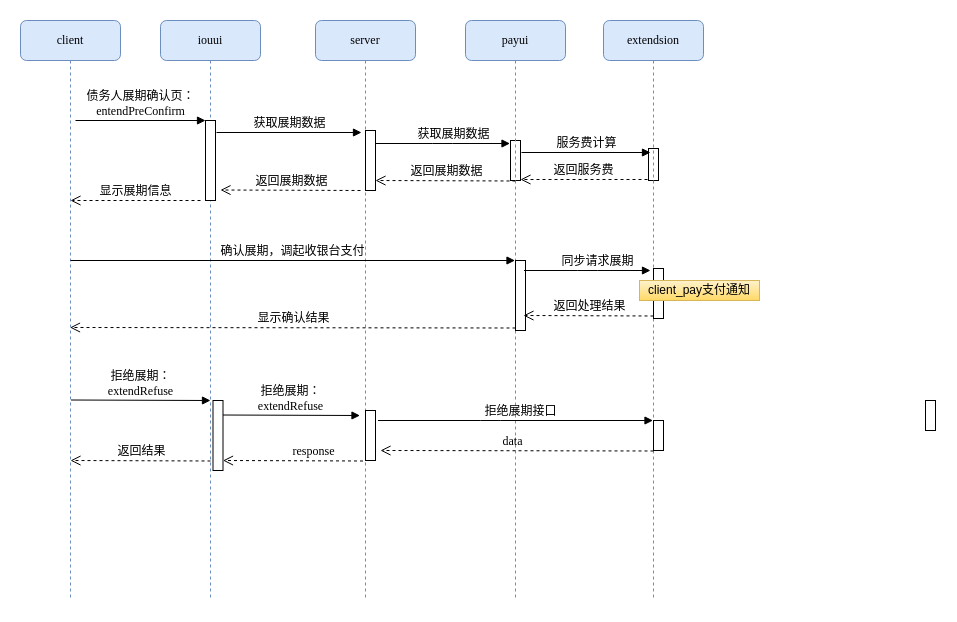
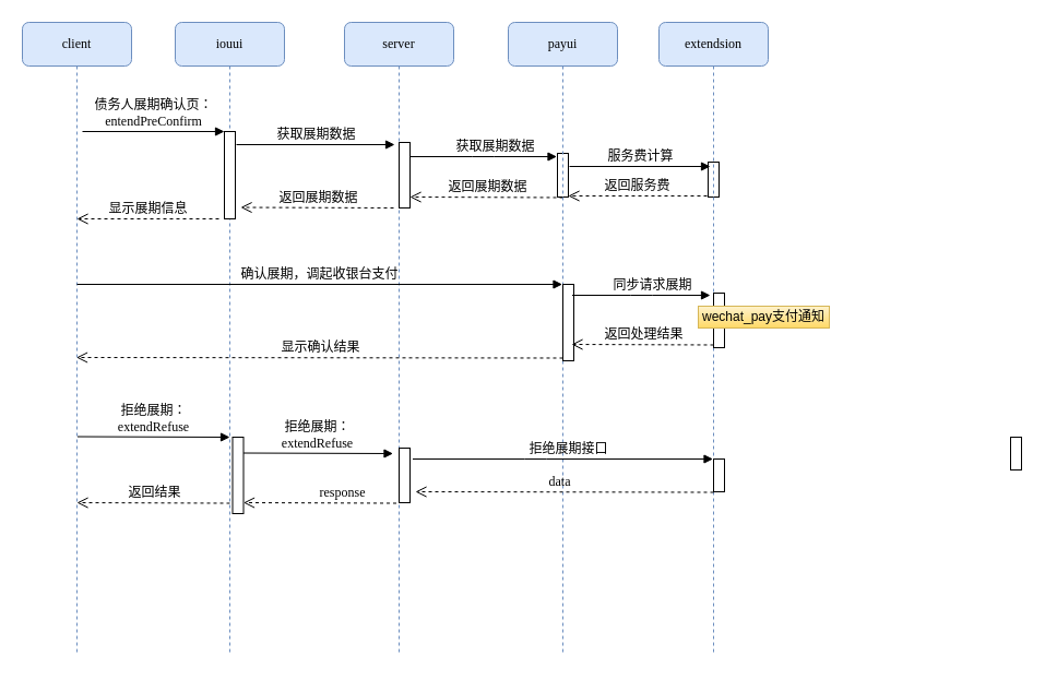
  <mxCell id="0" />
  <mxCell id="1" parent="0" />
  <mxCell id="2" value="iouui" style="shape=umlLifeline;perimeter=lifelinePerimeter;whiteSpace=wrap;html=1;container=1;collapsible=0;recursiveResize=0;outlineConnect=0;rounded=1;shadow=0;comic=0;labelBackgroundColor=none;strokeWidth=1;fontFamily=Verdana;fontSize=12;align=center;fillColor=#dae8fc;strokeColor=#6c8ebf;" parent="1" vertex="1"><mxGeometry x="160" y="20" width="100" height="580" as="geometry" /></mxCell>
  <mxCell id="3" value="" style="html=1;points=[];perimeter=orthogonalPerimeter;rounded=0;shadow=0;comic=0;labelBackgroundColor=none;strokeWidth=1;fontFamily=Verdana;fontSize=12;align=center;" parent="2" vertex="1"><mxGeometry x="45" y="100" width="10" height="80" as="geometry" /></mxCell>
  <mxCell id="4" value="server" style="shape=umlLifeline;perimeter=lifelinePerimeter;whiteSpace=wrap;html=1;container=1;collapsible=0;recursiveResize=0;outlineConnect=0;rounded=1;shadow=0;comic=0;labelBackgroundColor=none;strokeWidth=1;fontFamily=Verdana;fontSize=12;align=center;fillColor=#dae8fc;strokeColor=#6c8ebf;" parent="1" vertex="1"><mxGeometry x="315" y="20" width="100" height="580" as="geometry" /></mxCell>
  <mxCell id="5" value="" style="html=1;points=[];perimeter=orthogonalPerimeter;rounded=0;shadow=0;comic=0;labelBackgroundColor=none;strokeWidth=1;fontFamily=Verdana;fontSize=12;align=center;" parent="4" vertex="1"><mxGeometry x="50" y="110" width="10" height="60" as="geometry" /></mxCell>
  <mxCell id="6" value="" style="html=1;points=[];perimeter=orthogonalPerimeter;rounded=0;shadow=0;comic=0;labelBackgroundColor=none;strokeWidth=1;fontFamily=Verdana;fontSize=12;align=center;" vertex="1" parent="4"><mxGeometry x="50" y="390" width="10" height="50" as="geometry" /></mxCell>
  <mxCell id="7" value="client" style="shape=umlLifeline;perimeter=lifelinePerimeter;whiteSpace=wrap;html=1;container=1;collapsible=0;recursiveResize=0;outlineConnect=0;rounded=1;shadow=0;comic=0;labelBackgroundColor=none;strokeWidth=1;fontFamily=Verdana;fontSize=12;align=center;fillColor=#dae8fc;strokeColor=#6c8ebf;" parent="1" vertex="1"><mxGeometry x="20" y="20" width="100" height="580" as="geometry" /></mxCell>
  <mxCell id="8" value="" style="html=1;points=[];perimeter=orthogonalPerimeter;rounded=0;shadow=0;comic=0;labelBackgroundColor=none;strokeWidth=1;fontFamily=Verdana;fontSize=12;align=center;" parent="1" vertex="1"><mxGeometry x="648" y="148" width="10" height="32" as="geometry" /></mxCell>
  <mxCell id="9" value="服务费计算" style="html=1;verticalAlign=bottom;endArrow=block;labelBackgroundColor=none;fontFamily=Verdana;fontSize=12;edgeStyle=elbowEdgeStyle;elbow=vertical;" parent="1" edge="1"><mxGeometry relative="1" as="geometry"><mxPoint x="521" y="152" as="sourcePoint" /><mxPoint x="650" y="152" as="targetPoint" /></mxGeometry></mxCell>
  <mxCell id="10" value="返回服务费" style="html=1;verticalAlign=bottom;endArrow=open;dashed=1;endSize=8;labelBackgroundColor=none;fontFamily=Verdana;fontSize=12;edgeStyle=elbowEdgeStyle;elbow=vertical;" parent="1" edge="1"><mxGeometry relative="1" as="geometry"><mxPoint x="520" y="179" as="targetPoint" /><Array as="points"><mxPoint x="592" y="179" /><mxPoint x="622" y="179" /></Array><mxPoint x="647" y="179" as="sourcePoint" /></mxGeometry></mxCell>
  <mxCell id="11" value="" style="html=1;points=[];perimeter=orthogonalPerimeter;rounded=0;shadow=0;comic=0;labelBackgroundColor=none;strokeColor=#000000;strokeWidth=1;fillColor=#FFFFFF;fontFamily=Verdana;fontSize=12;fontColor=#000000;align=center;" parent="1" vertex="1"><mxGeometry x="925" y="400" width="10" height="30" as="geometry" /></mxCell>
  <mxCell id="12" value="债务人展期确认页：&lt;br&gt;entendPreConfirm" style="html=1;verticalAlign=bottom;endArrow=block;entryX=0;entryY=0;labelBackgroundColor=none;fontFamily=Verdana;fontSize=12;edgeStyle=elbowEdgeStyle;elbow=vertical;" parent="1" target="3" edge="1"><mxGeometry relative="1" as="geometry"><mxPoint x="75" y="120" as="sourcePoint" /></mxGeometry></mxCell>
  <mxCell id="13" value="获取展期数据" style="html=1;verticalAlign=bottom;endArrow=block;entryX=0;entryY=0;labelBackgroundColor=none;fontFamily=Verdana;fontSize=12;edgeStyle=elbowEdgeStyle;elbow=vertical;" parent="1" edge="1"><mxGeometry relative="1" as="geometry"><mxPoint x="216" y="132" as="sourcePoint" /><mxPoint x="361" y="132" as="targetPoint" /></mxGeometry></mxCell>
  <mxCell id="14" value="显示展期信息" style="html=1;verticalAlign=bottom;endArrow=open;dashed=1;endSize=8;labelBackgroundColor=none;fontFamily=Verdana;fontSize=12;edgeStyle=elbowEdgeStyle;elbow=vertical;" edge="1" parent="1"><mxGeometry relative="1" as="geometry"><mxPoint x="70" y="200" as="targetPoint" /><Array as="points"><mxPoint x="145" y="200" /><mxPoint x="175" y="200" /></Array><mxPoint x="200" y="200" as="sourcePoint" /></mxGeometry></mxCell>
  <mxCell id="15" value="返回展期数据" style="html=1;verticalAlign=bottom;endArrow=open;dashed=1;endSize=8;labelBackgroundColor=none;fontFamily=Verdana;fontSize=12;edgeStyle=elbowEdgeStyle;elbow=vertical;" edge="1" parent="1"><mxGeometry relative="1" as="geometry"><mxPoint x="220" y="189.5" as="targetPoint" /><Array as="points"><mxPoint x="295" y="189.5" /><mxPoint x="325" y="189.5" /></Array><mxPoint x="360" y="190" as="sourcePoint" /></mxGeometry></mxCell>
  <mxCell id="16" value="extendsion" style="shape=umlLifeline;perimeter=lifelinePerimeter;whiteSpace=wrap;html=1;container=1;collapsible=0;recursiveResize=0;outlineConnect=0;rounded=1;shadow=0;comic=0;labelBackgroundColor=none;strokeWidth=1;fontFamily=Verdana;fontSize=12;align=center;fillColor=#dae8fc;strokeColor=#6c8ebf;" parent="1" vertex="1"><mxGeometry x="603" y="20" width="100" height="580" as="geometry" /></mxCell>
  <mxCell id="17" value="" style="html=1;points=[];perimeter=orthogonalPerimeter;rounded=0;shadow=0;comic=0;labelBackgroundColor=none;strokeWidth=1;fontFamily=Verdana;fontSize=12;align=center;" vertex="1" parent="16"><mxGeometry x="50" y="248" width="10" height="50" as="geometry" /></mxCell>
  <mxCell id="18" value="" style="html=1;points=[];perimeter=orthogonalPerimeter;rounded=0;shadow=0;comic=0;labelBackgroundColor=none;strokeWidth=1;fontFamily=Verdana;fontSize=12;align=center;" vertex="1" parent="16"><mxGeometry x="50" y="400" width="10" height="30" as="geometry" /></mxCell>
  <mxCell id="19" value="获取展期数据" style="html=1;verticalAlign=bottom;endArrow=block;labelBackgroundColor=none;fontFamily=Verdana;fontSize=12;edgeStyle=elbowEdgeStyle;elbow=vertical;" edge="1" parent="1"><mxGeometry x="0.154" relative="1" as="geometry"><mxPoint x="375" y="143" as="sourcePoint" /><Array as="points" /><mxPoint x="509.5" y="143" as="targetPoint" /><mxPoint as="offset" /></mxGeometry></mxCell>
  <mxCell id="20" value="返回展期数据" style="html=1;verticalAlign=bottom;endArrow=open;dashed=1;endSize=8;labelBackgroundColor=none;fontFamily=Verdana;fontSize=12;edgeStyle=elbowEdgeStyle;elbow=vertical;" edge="1" parent="1"><mxGeometry relative="1" as="geometry"><mxPoint x="375" y="180" as="targetPoint" /><Array as="points" /><mxPoint x="515" y="180.5" as="sourcePoint" /></mxGeometry></mxCell>
  <mxCell id="21" value="" style="html=1;points=[];perimeter=orthogonalPerimeter;rounded=0;shadow=0;comic=0;labelBackgroundColor=none;strokeWidth=1;fontFamily=Verdana;fontSize=12;align=center;" vertex="1" parent="1"><mxGeometry x="510" y="140" width="10" height="40" as="geometry" /></mxCell>
  <mxCell id="22" value="确认展期，调起收银台支付" style="html=1;verticalAlign=bottom;endArrow=block;labelBackgroundColor=none;fontFamily=Verdana;fontSize=12;edgeStyle=elbowEdgeStyle;elbow=vertical;" edge="1" parent="1" target="23"><mxGeometry relative="1" as="geometry"><mxPoint x="70" y="260" as="sourcePoint" /><mxPoint x="510" y="260" as="targetPoint" /></mxGeometry></mxCell>
  <mxCell id="23" value="payui" style="shape=umlLifeline;perimeter=lifelinePerimeter;whiteSpace=wrap;html=1;container=1;collapsible=0;recursiveResize=0;outlineConnect=0;rounded=1;shadow=0;comic=0;labelBackgroundColor=none;strokeWidth=1;fontFamily=Verdana;fontSize=12;align=center;fillColor=#dae8fc;strokeColor=#6c8ebf;" vertex="1" parent="1"><mxGeometry x="465" y="20" width="100" height="580" as="geometry" /></mxCell>
  <mxCell id="24" value="" style="html=1;points=[];perimeter=orthogonalPerimeter;rounded=0;shadow=0;comic=0;labelBackgroundColor=none;strokeWidth=1;fontFamily=Verdana;fontSize=12;align=center;" parent="23" vertex="1"><mxGeometry x="50" y="240" width="10" height="70" as="geometry" /></mxCell>
  <mxCell id="25" value="显示确认结果" style="html=1;verticalAlign=bottom;endArrow=open;dashed=1;endSize=8;labelBackgroundColor=none;fontFamily=Verdana;fontSize=12;edgeStyle=elbowEdgeStyle;elbow=vertical;" edge="1" parent="1"><mxGeometry relative="1" as="geometry"><mxPoint x="69.5" y="327" as="targetPoint" /><Array as="points"><mxPoint x="450" y="327" /><mxPoint x="480" y="327" /></Array><mxPoint x="515" y="327.5" as="sourcePoint" /></mxGeometry></mxCell>
  <mxCell id="26" value="同步请求展期" style="html=1;verticalAlign=bottom;endArrow=block;labelBackgroundColor=none;fontFamily=Verdana;fontSize=12;edgeStyle=elbowEdgeStyle;elbow=vertical;" edge="1" parent="1"><mxGeometry x="0.154" relative="1" as="geometry"><mxPoint x="523.5" y="270" as="sourcePoint" /><Array as="points" /><mxPoint x="650" y="270" as="targetPoint" /><mxPoint as="offset" /></mxGeometry></mxCell>
  <mxCell id="27" value="返回处理结果" style="html=1;verticalAlign=bottom;endArrow=open;dashed=1;endSize=8;labelBackgroundColor=none;fontFamily=Verdana;fontSize=12;edgeStyle=elbowEdgeStyle;elbow=vertical;" edge="1" parent="1"><mxGeometry relative="1" as="geometry"><mxPoint x="523" y="315" as="targetPoint" /><Array as="points" /><mxPoint x="653" y="315.5" as="sourcePoint" /></mxGeometry></mxCell>
- <mxCell id="28" value="client_pay支付通知" style="rounded=0;whiteSpace=wrap;html=1;gradientColor=#ffd966;fillColor=#fff2cc;strokeColor=#d6b656;" vertex="1" parent="1"><mxGeometry x="639" y="280" width="120" height="20" as="geometry" /></mxCell>
+ <mxCell id="28" value="wechat_pay支付通知" style="rounded=0;whiteSpace=wrap;html=1;gradientColor=#ffd966;fillColor=#fff2cc;strokeColor=#d6b656;" vertex="1" parent="1"><mxGeometry x="639" y="280" width="120" height="20" as="geometry" /></mxCell>
  <mxCell id="29" value="拒绝展期：&lt;br&gt;extendRefuse" style="html=1;verticalAlign=bottom;endArrow=block;labelBackgroundColor=none;fontFamily=Verdana;fontSize=12;edgeStyle=elbowEdgeStyle;elbow=vertical;" edge="1" parent="1"><mxGeometry relative="1" as="geometry"><mxPoint x="70.5" y="399.5" as="sourcePoint" /><mxPoint x="210" y="400" as="targetPoint" /></mxGeometry></mxCell>
  <mxCell id="30" value="拒绝展期：&lt;br&gt;extendRefuse" style="html=1;verticalAlign=bottom;endArrow=block;labelBackgroundColor=none;fontFamily=Verdana;fontSize=12;edgeStyle=elbowEdgeStyle;elbow=vertical;" edge="1" parent="1"><mxGeometry relative="1" as="geometry"><mxPoint x="220" y="414.5" as="sourcePoint" /><mxPoint x="359.5" y="415" as="targetPoint" /></mxGeometry></mxCell>
  <mxCell id="31" value="" style="html=1;points=[];perimeter=orthogonalPerimeter;rounded=0;shadow=0;comic=0;labelBackgroundColor=none;strokeWidth=1;fontFamily=Verdana;fontSize=12;align=center;" vertex="1" parent="1"><mxGeometry x="212.5" y="400" width="10" height="70" as="geometry" /></mxCell>
  <mxCell id="32" value="返回结果" style="html=1;verticalAlign=bottom;endArrow=open;dashed=1;endSize=8;labelBackgroundColor=none;fontFamily=Verdana;fontSize=12;edgeStyle=elbowEdgeStyle;elbow=vertical;" edge="1" parent="1"><mxGeometry relative="1" as="geometry"><mxPoint x="70" y="460" as="targetPoint" /><Array as="points"><mxPoint x="145" y="460" /><mxPoint x="175" y="460" /></Array><mxPoint x="210" y="460.5" as="sourcePoint" /></mxGeometry></mxCell>
  <mxCell id="33" value="response" style="html=1;verticalAlign=bottom;endArrow=open;dashed=1;endSize=8;labelBackgroundColor=none;fontFamily=Verdana;fontSize=12;edgeStyle=elbowEdgeStyle;elbow=vertical;" edge="1" parent="1"><mxGeometry x="-0.281" relative="1" as="geometry"><mxPoint x="222.5" y="460" as="targetPoint" /><Array as="points"><mxPoint x="297.5" y="460" /><mxPoint x="327.5" y="460" /></Array><mxPoint x="362.5" y="460.5" as="sourcePoint" /><mxPoint x="1" as="offset" /></mxGeometry></mxCell>
  <mxCell id="34" value="拒绝展期接口" style="html=1;verticalAlign=bottom;endArrow=block;labelBackgroundColor=none;fontFamily=Verdana;fontSize=12;edgeStyle=elbowEdgeStyle;elbow=vertical;" edge="1" parent="1" target="16"><mxGeometry x="0.036" relative="1" as="geometry"><mxPoint x="377.5" y="420" as="sourcePoint" /><mxPoint x="517" y="420.5" as="targetPoint" /><mxPoint as="offset" /></mxGeometry></mxCell>
  <mxCell id="35" value="data" style="html=1;verticalAlign=bottom;endArrow=open;dashed=1;endSize=8;labelBackgroundColor=none;fontFamily=Verdana;fontSize=12;edgeStyle=elbowEdgeStyle;elbow=vertical;" edge="1" parent="1"><mxGeometry x="0.049" relative="1" as="geometry"><mxPoint x="380" y="450" as="targetPoint" /><Array as="points"><mxPoint x="788" y="450" /><mxPoint x="618" y="450" /></Array><mxPoint x="653" y="450.5" as="sourcePoint" /><mxPoint x="1" as="offset" /></mxGeometry></mxCell>
